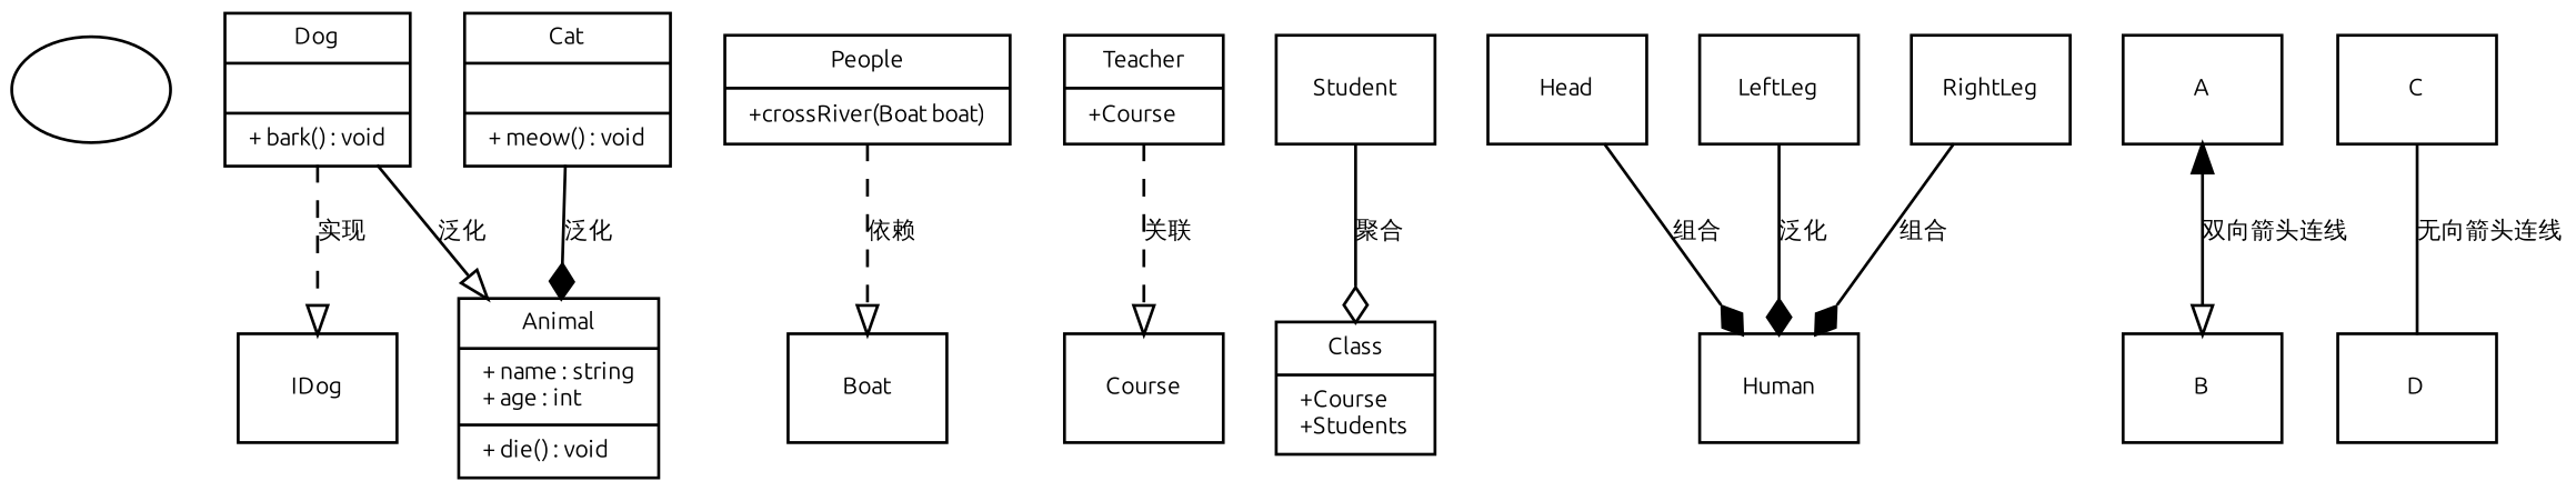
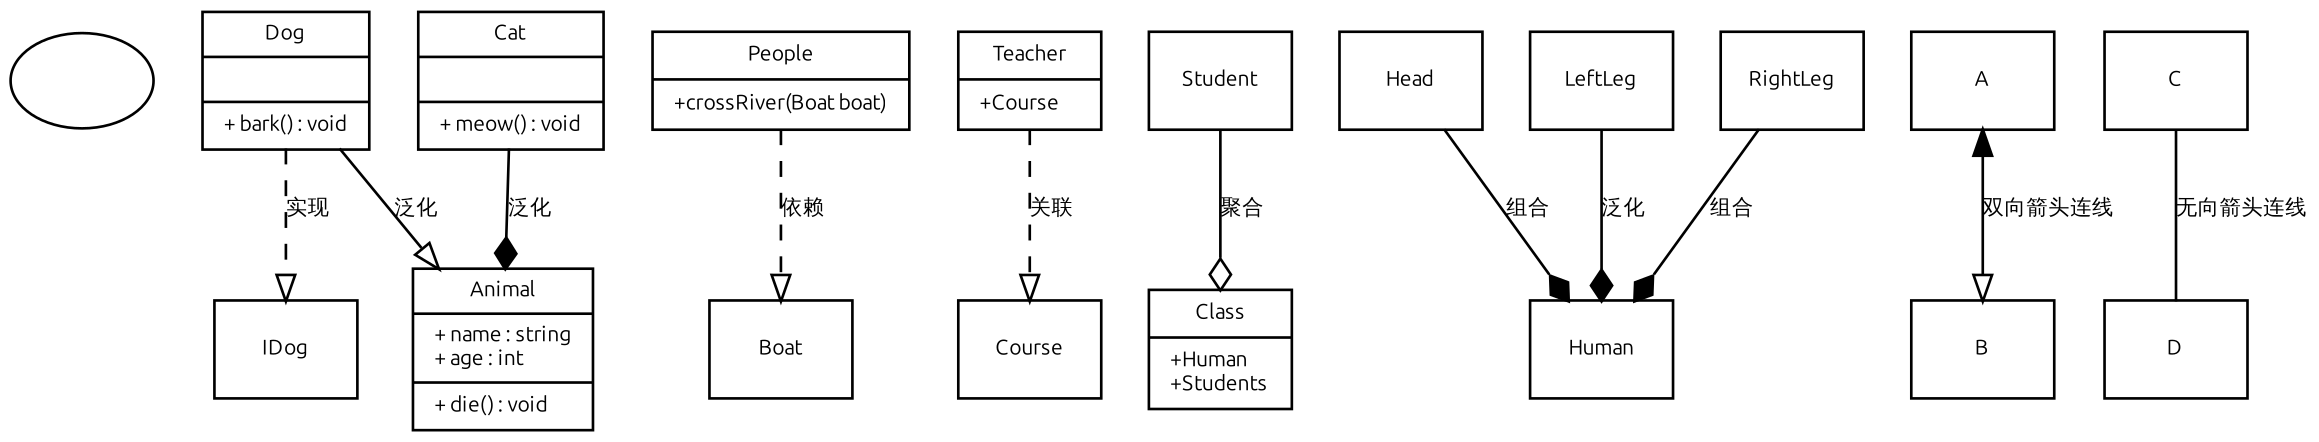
  digraph {
    fontname=Ubuntu
    fontsize=8
    node [fontname=Ubuntu fontsize=8 shape=record]
    edge [arrowhead=empty fontname=Ubuntu fontsize=8]
    "​" [fontsize="" shape=""]
    n2 [label="{Animal|+ name : string\l+ age : int\l|+ die() : void\l}"]
    n3 [label="{Dog||+ bark() : void\l}"]
    IDog
    n5 [label="{Cat||+ meow() : void\l}"]
    n6 [label="{People|+crossRiver(Boat boat)\l}"]
    Boat
    n8 [label="{Teacher|+Course\l}"]
    Course
-   n10 [label="{Class|+Course\l+Students\l}"]
+   n10 [label="{Class|+Human\l+Students\l}"]
    Student
    Head
    Human
    LeftLeg
    RightLeg
    A
    B
    C
    D
    n3 -> n2 [label="泛化"]
    n3 -> IDog [label="实现" style=dashed]
    n5 -> n2 [arrowhead=diamond label="泛化"]
    n6 -> Boat [label="依赖" style=dashed]
    n8 -> Course [label="关联" style=dashed]
    Student -> n10 [arrowhead=ediamond label="聚合"]
    Head -> Human [arrowhead=diamond label="组合"]
    LeftLeg -> Human [arrowhead=diamond label="泛化"]
    RightLeg -> Human [arrowhead=diamond label="组合"]
    A -> B [dir=both label="双向箭头连线"]
    C -> D [dir=none label="无向箭头连线"]
  }
